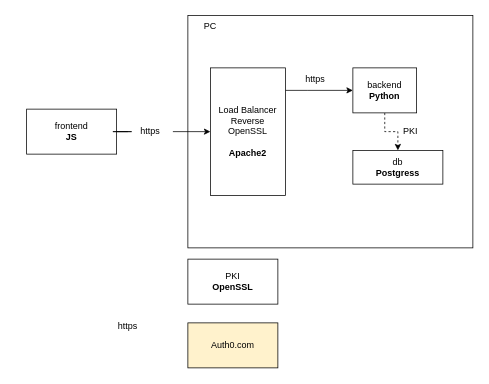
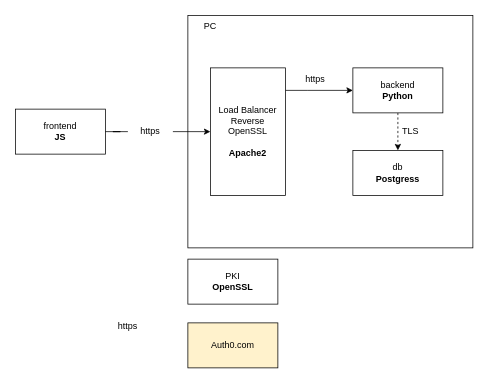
  <mxCell id="0" />
  <mxCell id="1" parent="0" />
  <mxCell id="2" value="" style="rounded=0;whiteSpace=wrap;html=1;" vertex="1" parent="1"><mxGeometry x="250" y="20" width="380" height="310" as="geometry" /></mxCell>
  <mxCell id="3" style="edgeStyle=orthogonalEdgeStyle;rounded=0;orthogonalLoop=1;jettySize=auto;html=1;entryX=0;entryY=0.5;entryDx=0;entryDy=0;startArrow=none;" edge="1" parent="1" source="13" target="9"><mxGeometry relative="1" as="geometry" /></mxCell>
- <mxCell id="4" value="frontend&lt;br&gt;&lt;b&gt;JS&lt;/b&gt;" style="rounded=0;whiteSpace=wrap;html=1;" vertex="1" parent="1"><mxGeometry x="35" y="145" width="120" height="60" as="geometry" /></mxCell>
- <mxCell id="5" value="db&lt;br&gt;&lt;b&gt;Postgress&lt;/b&gt;" style="rounded=0;whiteSpace=wrap;html=1;" vertex="1" parent="1"><mxGeometry x="470" y="200" width="120" height="45" as="geometry" /></mxCell>
+ <mxCell id="4" value="frontend&lt;br&gt;&lt;b&gt;JS&lt;/b&gt;" style="rounded=0;whiteSpace=wrap;html=1;" vertex="1" parent="1"><mxGeometry x="20" y="145" width="120" height="60" as="geometry" /></mxCell>
+ <mxCell id="5" value="db&lt;br&gt;&lt;b&gt;Postgress&lt;/b&gt;" style="rounded=0;whiteSpace=wrap;html=1;" vertex="1" parent="1"><mxGeometry x="470" y="200" width="120" height="60" as="geometry" /></mxCell>
  <mxCell id="6" style="edgeStyle=orthogonalEdgeStyle;rounded=0;orthogonalLoop=1;jettySize=auto;html=1;dashed=1;" edge="1" parent="1" source="7" target="5"><mxGeometry relative="1" as="geometry" /></mxCell>
- <mxCell id="7" value="backend&lt;br&gt;&lt;b&gt;Python&lt;/b&gt;" style="rounded=0;whiteSpace=wrap;html=1;" vertex="1" parent="1"><mxGeometry x="470" y="90" width="85" height="60" as="geometry" /></mxCell>
+ <mxCell id="7" value="backend&lt;br&gt;&lt;b&gt;Python&lt;/b&gt;" style="rounded=0;whiteSpace=wrap;html=1;" vertex="1" parent="1"><mxGeometry x="470" y="90" width="120" height="60" as="geometry" /></mxCell>
  <mxCell id="8" style="edgeStyle=orthogonalEdgeStyle;rounded=0;orthogonalLoop=1;jettySize=auto;html=1;strokeColor=default;" edge="1" parent="1" source="9" target="7"><mxGeometry relative="1" as="geometry"><Array as="points"><mxPoint x="410" y="120" /><mxPoint x="410" y="120" /></Array></mxGeometry></mxCell>
  <mxCell id="9" value="Load Balancer&lt;br&gt;Reverse OpenSSL&lt;br&gt;&lt;br&gt;&lt;b&gt;Apache2&lt;/b&gt;" style="rounded=0;whiteSpace=wrap;html=1;" vertex="1" parent="1"><mxGeometry x="280" y="90" width="100" height="170" as="geometry" /></mxCell>
  <mxCell id="10" value="PC" style="text;html=1;strokeColor=none;fillColor=none;align=center;verticalAlign=middle;whiteSpace=wrap;rounded=0;" vertex="1" parent="1"><mxGeometry x="250" y="20" width="60" height="30" as="geometry" /></mxCell>
  <mxCell id="11" value="Auth0.com" style="rounded=0;whiteSpace=wrap;html=1;fillColor=#fff2cc;" vertex="1" parent="1"><mxGeometry x="250" y="430" width="120" height="60" as="geometry" /></mxCell>
  <mxCell id="12" value="https" style="text;html=1;strokeColor=none;fillColor=none;align=center;verticalAlign=middle;whiteSpace=wrap;rounded=0;" vertex="1" parent="1"><mxGeometry x="140" y="420" width="60" height="30" as="geometry" /></mxCell>
  <mxCell id="13" value="https" style="text;html=1;strokeColor=none;fillColor=none;align=center;verticalAlign=middle;whiteSpace=wrap;rounded=0;" vertex="1" parent="1"><mxGeometry x="170" y="160" width="60" height="30" as="geometry" /></mxCell>
  <mxCell id="14" value="" style="edgeStyle=orthogonalEdgeStyle;rounded=0;orthogonalLoop=1;jettySize=auto;html=1;entryX=0;entryY=0.5;entryDx=0;entryDy=0;endArrow=none;" edge="1" parent="1" source="4" target="13"><mxGeometry relative="1" as="geometry"><mxPoint x="160" y="165" as="sourcePoint" /><mxPoint x="280" y="165" as="targetPoint" /></mxGeometry></mxCell>
  <mxCell id="15" value="https" style="text;html=1;strokeColor=none;fillColor=none;align=center;verticalAlign=middle;whiteSpace=wrap;rounded=0;" vertex="1" parent="1"><mxGeometry x="390" y="90" width="60" height="30" as="geometry" /></mxCell>
- <mxCell id="16" value="PKI" style="text;html=1;strokeColor=none;fillColor=none;align=center;verticalAlign=middle;whiteSpace=wrap;rounded=0;" vertex="1" parent="1"><mxGeometry x="517" y="160" width="60" height="30" as="geometry" /></mxCell>
+ <mxCell id="16" value="TLS" style="text;html=1;strokeColor=none;fillColor=none;align=center;verticalAlign=middle;whiteSpace=wrap;rounded=0;" vertex="1" parent="1"><mxGeometry x="517" y="160" width="60" height="30" as="geometry" /></mxCell>
  <mxCell id="17" value="PKI&lt;br&gt;&lt;b&gt;OpenSSL&lt;/b&gt;" style="rounded=0;whiteSpace=wrap;html=1;" vertex="1" parent="1"><mxGeometry x="250" y="345" width="120" height="60" as="geometry" /></mxCell>
